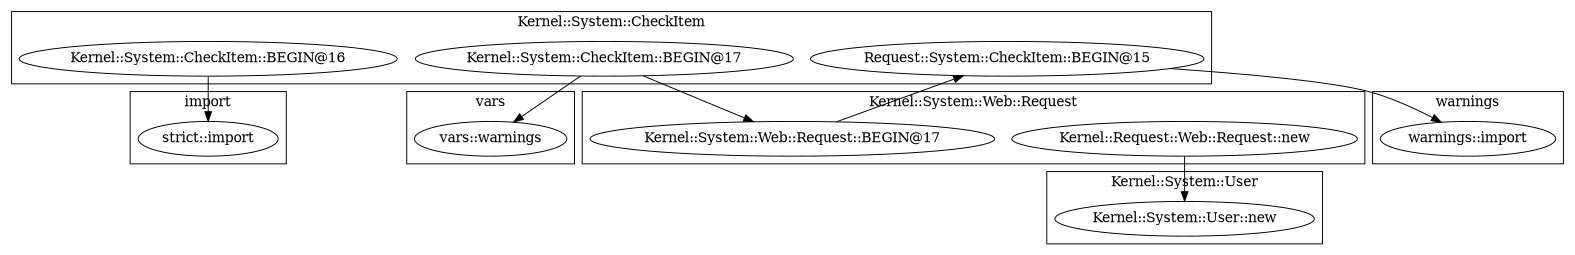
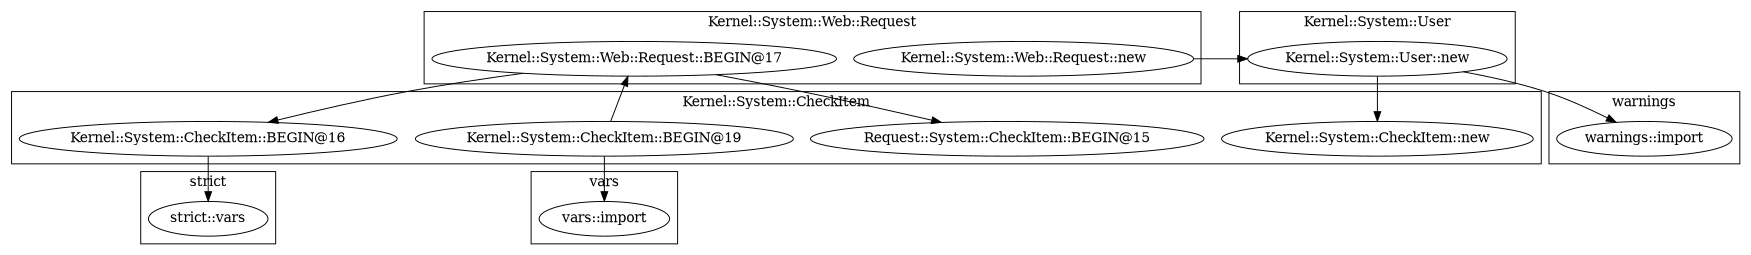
  digraph {
-   "vars::import" [label="vars::warnings"]
+   "vars::import"
    "warnings::import"
+   "Kernel::System::CheckItem::new"
    n4 [label="Kernel::System::CheckItem::BEGIN@16"]
-   "Kernel::System::CheckItem::BEGIN@17"
+   "Kernel::System::CheckItem::BEGIN@17" [label="Kernel::System::CheckItem::BEGIN@19"]
    n6 [label="Request::System::CheckItem::BEGIN@15"]
-   "strict::import"
-   "Kernel::System::Web::Request::new" [label="Kernel::Request::Web::Request::new"]
+   "strict::import" [label="strict::vars"]
+   "Kernel::System::Web::Request::new"
    "Kernel::System::Web::Request::BEGIN@17"
    "Kernel::System::User::new"
    subgraph cluster_1 {
      label=vars
      "vars::import"
    }
    subgraph cluster_2 {
      label=warnings
      "warnings::import"
    }
    subgraph cluster_3 {
      label="Kernel::System::CheckItem"
+     "Kernel::System::CheckItem::new"
      n4
      "Kernel::System::CheckItem::BEGIN@17"
      n6
    }
    subgraph cluster_4 {
-     label=import
+     label="strict"
      "strict::import"
    }
    subgraph cluster_5 {
      label="Kernel::System::Web::Request"
      "Kernel::System::Web::Request::new"
      "Kernel::System::Web::Request::BEGIN@17"
    }
    subgraph cluster_6 {
      label="Kernel::System::User"
      "Kernel::System::User::new"
    }
    n4 -> "strict::import"
    "Kernel::System::CheckItem::BEGIN@17" -> "vars::import"
    "Kernel::System::CheckItem::BEGIN@17" -> "Kernel::System::Web::Request::BEGIN@17"
-   n6 -> "warnings::import"
+   "Kernel::System::User::new" -> "warnings::import"
    "Kernel::System::Web::Request::new" -> "Kernel::System::User::new"
+   "Kernel::System::Web::Request::BEGIN@17" -> n4
    "Kernel::System::Web::Request::BEGIN@17" -> n6
+   "Kernel::System::User::new" -> "Kernel::System::CheckItem::new"
  }
